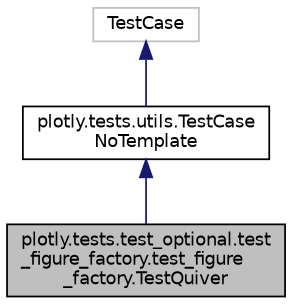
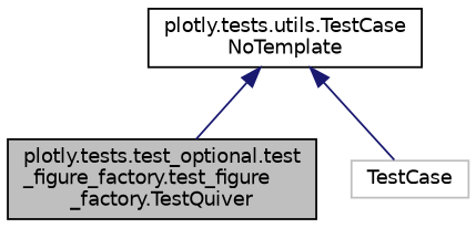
  digraph {
    node [color=black fillcolor=white fontname=Helvetica fontsize=10 shape=record style=filled]
    edge [color=midnightblue dir=back fontname=Helvetica fontsize=10 labelfontname=Helvetica labelfontsize=10 style=solid]
    n1 [fillcolor=grey75 fontcolor=black height=0.2 label="plotly.tests.test_optional.test\l_figure_factory.test_figure\l_factory.TestQuiver" width=0.4]
    n2 [height=0.2 label="plotly.tests.utils.TestCase\lNoTemplate" width=0.4]
    n3 [color=grey75 height=0.2 label=TestCase width=0.4]
    n2 -> n1
-   n3 -> n2
+   n2 -> n3
  }
